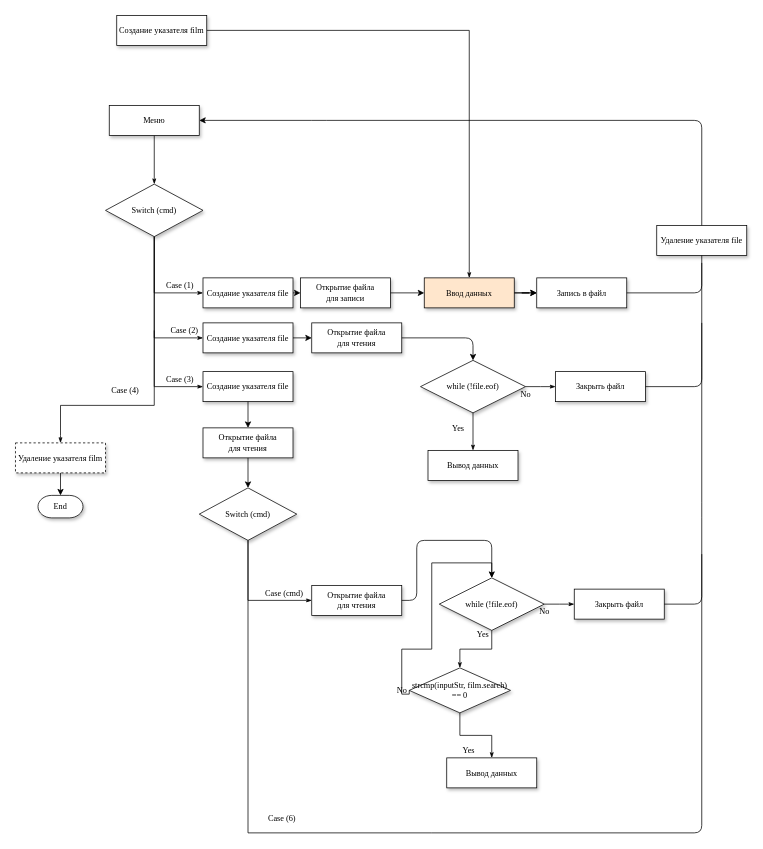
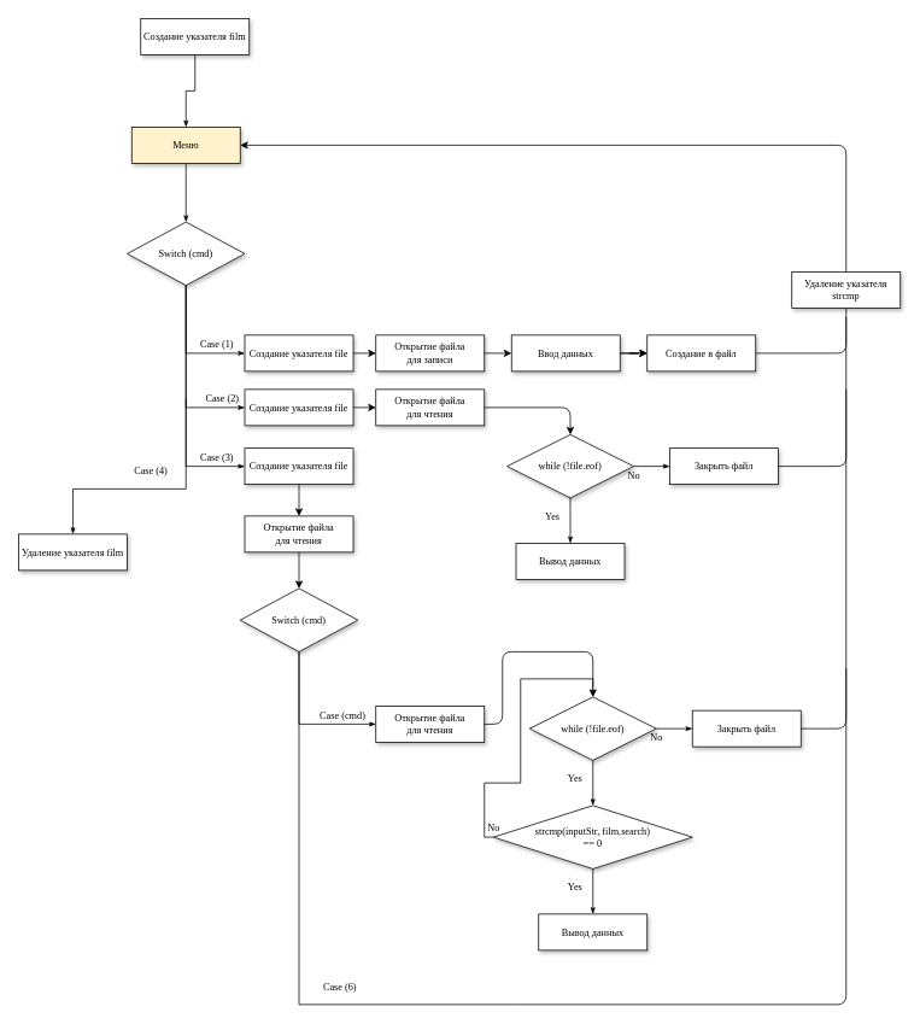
  <mxCell id="0" />
  <mxCell id="1" parent="0" />
  <mxCell id="2" style="edgeStyle=orthogonalEdgeStyle;rounded=0;html=1;labelBackgroundColor=none;startSize=5;endArrow=classicThin;endFill=1;endSize=5;jettySize=auto;orthogonalLoop=1;strokeWidth=1;fontFamily=Verdana;fontSize=11;" parent="1" source="3" target="5" edge="1"><mxGeometry relative="1" as="geometry" /></mxCell>
- <mxCell id="3" value="Меню" style="whiteSpace=wrap;html=1;rounded=0;shadow=1;labelBackgroundColor=none;strokeWidth=1;fontFamily=Verdana;fontSize=11;align=center;" parent="1" vertex="1"><mxGeometry x="145" y="140" width="120" height="40" as="geometry" /></mxCell>
+ <mxCell id="3" value="Меню" style="whiteSpace=wrap;html=1;rounded=0;shadow=1;labelBackgroundColor=none;strokeWidth=1;fontFamily=Verdana;fontSize=11;align=center;fillColor=#fff2cc;" parent="1" vertex="1"><mxGeometry x="145" y="140" width="120" height="40" as="geometry" /></mxCell>
  <mxCell id="4" value="Case (1)" style="edgeStyle=orthogonalEdgeStyle;rounded=0;html=1;labelBackgroundColor=none;startSize=5;endArrow=classicThin;endFill=1;endSize=5;jettySize=auto;orthogonalLoop=1;strokeWidth=1;fontFamily=Verdana;fontSize=11;entryX=0;entryY=0.5;entryDx=0;entryDy=0;" parent="1" source="5" target="44" edge="1"><mxGeometry x="0.556" y="10" relative="1" as="geometry"><mxPoint as="offset" /><mxPoint x="255" y="390" as="targetPoint" /><Array as="points"><mxPoint x="205" y="390" /></Array></mxGeometry></mxCell>
  <mxCell id="5" value="Switch (cmd)" style="rhombus;whiteSpace=wrap;html=1;rounded=0;shadow=1;labelBackgroundColor=none;strokeWidth=1;fontFamily=Verdana;fontSize=11;align=center;" parent="1" vertex="1"><mxGeometry x="140" y="245" width="130" height="70" as="geometry" /></mxCell>
- <mxCell id="6" value="End" style="strokeWidth=1;html=1;shape=mxgraph.flowchart.terminator;whiteSpace=wrap;rounded=0;shadow=1;labelBackgroundColor=none;fontFamily=Verdana;fontSize=11;align=center;" parent="1" vertex="1"><mxGeometry x="50" y="660" width="60" height="30" as="geometry" /></mxCell>
  <mxCell id="7" value="Case (2)" style="edgeStyle=orthogonalEdgeStyle;rounded=0;html=1;labelBackgroundColor=none;startSize=5;endArrow=classicThin;endFill=1;endSize=5;jettySize=auto;orthogonalLoop=1;strokeWidth=1;fontFamily=Verdana;fontSize=11;exitX=0.5;exitY=1;exitDx=0;exitDy=0;entryX=0;entryY=0.5;entryDx=0;entryDy=0;" parent="1" source="5" target="47" edge="1"><mxGeometry x="0.75" y="10" relative="1" as="geometry"><mxPoint as="offset" /><mxPoint x="205" y="370" as="sourcePoint" /><mxPoint x="255" y="450" as="targetPoint" /><Array as="points"><mxPoint x="205" y="450" /></Array></mxGeometry></mxCell>
  <mxCell id="8" value="Case (3)" style="edgeStyle=orthogonalEdgeStyle;rounded=0;html=1;labelBackgroundColor=none;startSize=5;endArrow=classicThin;endFill=1;endSize=5;jettySize=auto;orthogonalLoop=1;strokeWidth=1;fontFamily=Verdana;fontSize=11;entryX=0;entryY=0.5;entryDx=0;entryDy=0;" parent="1" target="49" edge="1"><mxGeometry x="0.556" y="10" relative="1" as="geometry"><mxPoint as="offset" /><mxPoint x="205" y="440" as="sourcePoint" /><mxPoint x="265" y="515" as="targetPoint" /><Array as="points"><mxPoint x="205" y="515" /></Array></mxGeometry></mxCell>
  <mxCell id="9" value="Case (4)" style="edgeStyle=orthogonalEdgeStyle;rounded=0;html=1;labelBackgroundColor=none;startSize=5;endArrow=classicThin;endFill=1;endSize=5;jettySize=auto;orthogonalLoop=1;strokeWidth=1;fontFamily=Verdana;fontSize=11;entryX=0.5;entryY=0;entryDx=0;entryDy=0;exitX=0.5;exitY=1;exitDx=0;exitDy=0;" parent="1" source="5" target="51" edge="1"><mxGeometry x="0.326" y="-20" relative="1" as="geometry"><mxPoint x="1" as="offset" /><mxPoint x="205" y="450" as="sourcePoint" /><mxPoint x="140" y="540" as="targetPoint" /><Array as="points"><mxPoint x="205" y="540" /><mxPoint x="80" y="540" /><mxPoint x="80" y="580" /></Array></mxGeometry></mxCell>
- <mxCell id="10" value="Открытие файла&lt;br&gt;для записи" style="whiteSpace=wrap;html=1;rounded=0;shadow=1;labelBackgroundColor=none;strokeWidth=1;fontFamily=Verdana;fontSize=11;align=center;" parent="1" vertex="1"><mxGeometry x="400" y="370" width="120" height="40" as="geometry" /></mxCell>
+ <mxCell id="10" value="Открытие файла&lt;br&gt;для записи" style="whiteSpace=wrap;html=1;rounded=0;shadow=1;labelBackgroundColor=none;strokeWidth=1;fontFamily=Verdana;fontSize=11;align=center;" parent="1" vertex="1"><mxGeometry x="415" y="370" width="120" height="40" as="geometry" /></mxCell>
  <mxCell id="11" value="" style="endArrow=classic;html=1;fontSize=11;exitX=1;exitY=0.5;exitDx=0;exitDy=0;entryX=0;entryY=0.5;entryDx=0;entryDy=0;" parent="1" source="10" target="13" edge="1"><mxGeometry width="50" height="50" relative="1" as="geometry"><mxPoint x="330" y="540" as="sourcePoint" /><mxPoint x="550" y="390" as="targetPoint" /></mxGeometry></mxCell>
  <mxCell id="12" value="" style="edgeStyle=orthogonalEdgeStyle;rounded=0;orthogonalLoop=1;jettySize=auto;html=1;fontSize=11;exitX=1;exitY=0.5;exitDx=0;exitDy=0;" parent="1" source="13" target="15" edge="1"><mxGeometry relative="1" as="geometry" /></mxCell>
- <mxCell id="13" value="Ввод данных" style="whiteSpace=wrap;html=1;rounded=0;shadow=1;labelBackgroundColor=none;strokeWidth=1;fontFamily=Verdana;fontSize=11;align=center;fillColor=#ffe6cc;" parent="1" vertex="1"><mxGeometry x="565" y="370" width="120" height="40" as="geometry" /></mxCell>
+ <mxCell id="13" value="Ввод данных" style="whiteSpace=wrap;html=1;rounded=0;shadow=1;labelBackgroundColor=none;strokeWidth=1;fontFamily=Verdana;fontSize=11;align=center;" parent="1" vertex="1"><mxGeometry x="565" y="370" width="120" height="40" as="geometry" /></mxCell>
  <mxCell id="14" value="" style="endArrow=classic;html=1;fontSize=11;entryX=0;entryY=0.5;entryDx=0;entryDy=0;" parent="1" source="13" target="15" edge="1"><mxGeometry width="50" height="50" relative="1" as="geometry"><mxPoint x="670" y="390" as="sourcePoint" /><mxPoint x="715" y="390" as="targetPoint" /></mxGeometry></mxCell>
- <mxCell id="15" value="Запись в файл" style="whiteSpace=wrap;html=1;rounded=0;shadow=1;labelBackgroundColor=none;strokeWidth=1;fontFamily=Verdana;fontSize=11;align=center;" parent="1" vertex="1"><mxGeometry x="715" y="370" width="120" height="40" as="geometry" /></mxCell>
+ <mxCell id="15" value="Создание в файл" style="whiteSpace=wrap;html=1;rounded=0;shadow=1;labelBackgroundColor=none;strokeWidth=1;fontFamily=Verdana;fontSize=11;align=center;" parent="1" vertex="1"><mxGeometry x="715" y="370" width="120" height="40" as="geometry" /></mxCell>
  <mxCell id="16" value="" style="endArrow=classic;html=1;fontSize=11;exitX=1;exitY=0.5;exitDx=0;exitDy=0;entryX=1;entryY=0.5;entryDx=0;entryDy=0;" parent="1" source="15" target="3" edge="1"><mxGeometry width="50" height="50" relative="1" as="geometry"><mxPoint x="425" y="430" as="sourcePoint" /><mxPoint x="785" y="280" as="targetPoint" /><Array as="points"><mxPoint x="935" y="390" /><mxPoint x="935" y="160" /><mxPoint x="425" y="160" /></Array></mxGeometry></mxCell>
  <mxCell id="17" value="Открытие файла&lt;br&gt;для чтения" style="whiteSpace=wrap;html=1;rounded=0;shadow=1;labelBackgroundColor=none;strokeWidth=1;fontFamily=Verdana;fontSize=11;align=center;" parent="1" vertex="1"><mxGeometry x="415" y="430" width="120" height="40" as="geometry" /></mxCell>
  <mxCell id="18" value="" style="endArrow=classic;html=1;fontSize=11;exitX=1;exitY=0.5;exitDx=0;exitDy=0;entryX=0.5;entryY=0;entryDx=0;entryDy=0;" parent="1" source="17" target="21" edge="1"><mxGeometry width="50" height="50" relative="1" as="geometry"><mxPoint x="360" y="600" as="sourcePoint" /><mxPoint x="580" y="450" as="targetPoint" /><Array as="points"><mxPoint x="630" y="450" /></Array></mxGeometry></mxCell>
  <mxCell id="19" value="Вывод данных" style="whiteSpace=wrap;html=1;rounded=0;shadow=1;labelBackgroundColor=none;strokeWidth=1;fontFamily=Verdana;fontSize=11;align=center;" parent="1" vertex="1"><mxGeometry x="570" y="600" width="120" height="40" as="geometry" /></mxCell>
  <mxCell id="20" value="Закрыть файл" style="whiteSpace=wrap;html=1;rounded=0;shadow=1;labelBackgroundColor=none;strokeWidth=1;fontFamily=Verdana;fontSize=11;align=center;" parent="1" vertex="1"><mxGeometry x="740" y="495" width="120" height="40" as="geometry" /></mxCell>
  <mxCell id="21" value="while (!file.eof)" style="rhombus;whiteSpace=wrap;html=1;rounded=0;shadow=1;labelBackgroundColor=none;strokeWidth=1;fontFamily=Verdana;fontSize=11;align=center;" parent="1" vertex="1"><mxGeometry x="560" y="480" width="140" height="70" as="geometry" /></mxCell>
  <mxCell id="22" value="Yes" style="edgeStyle=orthogonalEdgeStyle;rounded=0;html=1;labelBackgroundColor=none;startSize=5;endArrow=classicThin;endFill=1;endSize=5;jettySize=auto;orthogonalLoop=1;strokeWidth=1;fontFamily=Verdana;fontSize=11;exitX=0.5;exitY=1;exitDx=0;exitDy=0;entryX=0.5;entryY=0;entryDx=0;entryDy=0;" parent="1" source="21" target="19" edge="1"><mxGeometry x="-0.2" y="-20" relative="1" as="geometry"><mxPoint as="offset" /><mxPoint x="360" y="690" as="sourcePoint" /><mxPoint x="360" y="730" as="targetPoint" /></mxGeometry></mxCell>
  <mxCell id="23" value="No" style="edgeStyle=orthogonalEdgeStyle;rounded=0;html=1;labelBackgroundColor=none;startSize=5;endArrow=classicThin;endFill=1;endSize=5;jettySize=auto;orthogonalLoop=1;strokeWidth=1;fontFamily=Verdana;fontSize=11;exitX=1;exitY=0.5;exitDx=0;exitDy=0;" parent="1" source="21" edge="1"><mxGeometry x="-1" y="-10" relative="1" as="geometry"><mxPoint as="offset" /><mxPoint x="370" y="700" as="sourcePoint" /><mxPoint x="740" y="515" as="targetPoint" /></mxGeometry></mxCell>
  <mxCell id="24" value="" style="endArrow=none;html=1;fontSize=11;exitX=1;exitY=0.5;exitDx=0;exitDy=0;" parent="1" source="20" edge="1"><mxGeometry width="50" height="50" relative="1" as="geometry"><mxPoint x="565" y="570" as="sourcePoint" /><mxPoint x="935" y="430" as="targetPoint" /><Array as="points"><mxPoint x="935" y="515" /></Array></mxGeometry></mxCell>
  <mxCell id="25" value="Открытие файла&lt;br&gt;для чтения" style="whiteSpace=wrap;html=1;rounded=0;shadow=1;labelBackgroundColor=none;strokeWidth=1;fontFamily=Verdana;fontSize=11;align=center;" parent="1" vertex="1"><mxGeometry x="270" y="570" width="120" height="40" as="geometry" /></mxCell>
  <mxCell id="26" value="Case (cmd)" style="edgeStyle=orthogonalEdgeStyle;rounded=0;html=1;labelBackgroundColor=none;startSize=5;endArrow=classicThin;endFill=1;endSize=5;jettySize=auto;orthogonalLoop=1;strokeWidth=1;fontFamily=Verdana;fontSize=11;entryX=0;entryY=0.5;entryDx=0;entryDy=0;" parent="1" source="27" target="30" edge="1"><mxGeometry x="0.556" y="10" relative="1" as="geometry"><mxPoint as="offset" /><mxPoint x="395" y="795" as="targetPoint" /><Array as="points"><mxPoint x="330" y="800" /></Array></mxGeometry></mxCell>
  <mxCell id="27" value="Switch (cmd)" style="rhombus;whiteSpace=wrap;html=1;rounded=0;shadow=1;labelBackgroundColor=none;strokeWidth=1;fontFamily=Verdana;fontSize=11;align=center;" parent="1" vertex="1"><mxGeometry x="265" y="650" width="130" height="70" as="geometry" /></mxCell>
  <mxCell id="28" value="" style="endArrow=classic;html=1;fontSize=11;entryX=0.5;entryY=0;entryDx=0;entryDy=0;exitX=0.5;exitY=1;exitDx=0;exitDy=0;" parent="1" source="25" target="27" edge="1"><mxGeometry width="50" height="50" relative="1" as="geometry"><mxPoint x="335" y="540" as="sourcePoint" /><mxPoint x="485" y="650" as="targetPoint" /></mxGeometry></mxCell>
  <mxCell id="29" value="Case (6)" style="edgeStyle=orthogonalEdgeStyle;rounded=0;html=1;labelBackgroundColor=none;startSize=5;endArrow=none;endFill=0;endSize=5;jettySize=auto;orthogonalLoop=1;strokeWidth=1;fontFamily=Verdana;fontSize=11;exitX=0.5;exitY=1;exitDx=0;exitDy=0;" parent="1" source="27" edge="1"><mxGeometry x="0.165" y="45" relative="1" as="geometry"><mxPoint as="offset" /><mxPoint x="330" y="1010" as="sourcePoint" /><mxPoint x="575" y="1110" as="targetPoint" /><Array as="points"><mxPoint x="330" y="1110" /></Array></mxGeometry></mxCell>
  <mxCell id="30" value="Открытие файла&lt;br&gt;для чтения" style="whiteSpace=wrap;html=1;rounded=0;shadow=1;labelBackgroundColor=none;strokeWidth=1;fontFamily=Verdana;fontSize=11;align=center;" parent="1" vertex="1"><mxGeometry x="415" y="780" width="120" height="40" as="geometry" /></mxCell>
  <mxCell id="31" value="Закрыть файл" style="whiteSpace=wrap;html=1;rounded=0;shadow=1;labelBackgroundColor=none;strokeWidth=1;fontFamily=Verdana;fontSize=11;align=center;" parent="1" vertex="1"><mxGeometry x="765" y="785" width="120" height="40" as="geometry" /></mxCell>
  <mxCell id="32" value="while (!file.eof)" style="rhombus;whiteSpace=wrap;html=1;rounded=0;shadow=1;labelBackgroundColor=none;strokeWidth=1;fontFamily=Verdana;fontSize=11;align=center;" parent="1" vertex="1"><mxGeometry x="585" y="770" width="140" height="70" as="geometry" /></mxCell>
  <mxCell id="33" value="Yes" style="edgeStyle=orthogonalEdgeStyle;rounded=0;html=1;labelBackgroundColor=none;startSize=5;endArrow=classicThin;endFill=1;endSize=5;jettySize=auto;orthogonalLoop=1;strokeWidth=1;fontFamily=Verdana;fontSize=11;exitX=0.5;exitY=1;exitDx=0;exitDy=0;entryX=0.5;entryY=0;entryDx=0;entryDy=0;" parent="1" source="32" target="37" edge="1"><mxGeometry x="-0.2" y="-20" relative="1" as="geometry"><mxPoint as="offset" /><mxPoint x="385" y="980" as="sourcePoint" /><mxPoint x="655" y="890" as="targetPoint" /></mxGeometry></mxCell>
  <mxCell id="34" value="No" style="edgeStyle=orthogonalEdgeStyle;rounded=0;html=1;labelBackgroundColor=none;startSize=5;endArrow=classicThin;endFill=1;endSize=5;jettySize=auto;orthogonalLoop=1;strokeWidth=1;fontFamily=Verdana;fontSize=11;exitX=1;exitY=0.5;exitDx=0;exitDy=0;" parent="1" source="32" edge="1"><mxGeometry x="-1" y="-10" relative="1" as="geometry"><mxPoint as="offset" /><mxPoint x="395" y="990" as="sourcePoint" /><mxPoint x="765" y="805" as="targetPoint" /></mxGeometry></mxCell>
  <mxCell id="35" value="" style="endArrow=classic;html=1;fontSize=11;entryX=0.5;entryY=0;entryDx=0;entryDy=0;exitX=1;exitY=0.5;exitDx=0;exitDy=0;" parent="1" source="30" target="32" edge="1"><mxGeometry width="50" height="50" relative="1" as="geometry"><mxPoint x="495" y="910" as="sourcePoint" /><mxPoint x="545" y="860" as="targetPoint" /><Array as="points"><mxPoint x="555" y="800" /><mxPoint x="555" y="720" /><mxPoint x="655" y="720" /></Array></mxGeometry></mxCell>
  <mxCell id="36" value="Вывод данных" style="whiteSpace=wrap;html=1;rounded=0;shadow=1;labelBackgroundColor=none;strokeWidth=1;fontFamily=Verdana;fontSize=11;align=center;" parent="1" vertex="1"><mxGeometry x="595" y="1010" width="120" height="40" as="geometry" /></mxCell>
- <mxCell id="37" value="strcmp(inputStr, film.search)&lt;br&gt;== 0" style="rhombus;whiteSpace=wrap;html=1;rounded=0;shadow=1;labelBackgroundColor=none;strokeWidth=1;fontFamily=Verdana;fontSize=11;align=center;" parent="1" vertex="1"><mxGeometry x="545" y="890" width="135" height="60" as="geometry" /></mxCell>
+ <mxCell id="37" value="strcmp(inputStr, film.search)&lt;br&gt;== 0" style="rhombus;whiteSpace=wrap;html=1;rounded=0;shadow=1;labelBackgroundColor=none;strokeWidth=1;fontFamily=Verdana;fontSize=11;align=center;" parent="1" vertex="1"><mxGeometry x="545" y="890" width="220" height="70" as="geometry" /></mxCell>
  <mxCell id="38" value="" style="endArrow=none;html=1;fontSize=11;exitX=1;exitY=0.5;exitDx=0;exitDy=0;" parent="1" source="31" edge="1"><mxGeometry width="50" height="50" relative="1" as="geometry"><mxPoint x="595" y="880" as="sourcePoint" /><mxPoint x="935" y="350" as="targetPoint" /><Array as="points"><mxPoint x="935" y="805" /><mxPoint x="935" y="680" /><mxPoint x="935" y="500" /></Array></mxGeometry></mxCell>
  <mxCell id="39" value="Yes" style="edgeStyle=orthogonalEdgeStyle;rounded=0;html=1;labelBackgroundColor=none;startSize=5;endArrow=classicThin;endFill=1;endSize=5;jettySize=auto;orthogonalLoop=1;strokeWidth=1;fontFamily=Verdana;fontSize=11;exitX=0.5;exitY=1;exitDx=0;exitDy=0;" parent="1" source="37" target="36" edge="1"><mxGeometry x="-0.2" y="-20" relative="1" as="geometry"><mxPoint as="offset" /><mxPoint x="665" y="850" as="sourcePoint" /><mxPoint x="665" y="900" as="targetPoint" /></mxGeometry></mxCell>
  <mxCell id="40" value="No" style="edgeStyle=orthogonalEdgeStyle;rounded=0;html=1;labelBackgroundColor=none;startSize=5;endArrow=classicThin;endFill=1;endSize=5;jettySize=auto;orthogonalLoop=1;strokeWidth=1;fontFamily=Verdana;fontSize=11;exitX=0;exitY=0.5;exitDx=0;exitDy=0;entryX=0.5;entryY=0;entryDx=0;entryDy=0;" parent="1" source="37" target="32" edge="1"><mxGeometry x="-1" y="-10" relative="1" as="geometry"><mxPoint as="offset" /><mxPoint x="735" y="815" as="sourcePoint" /><mxPoint x="775" y="815" as="targetPoint" /><Array as="points"><mxPoint x="535" y="925" /><mxPoint x="535" y="865" /><mxPoint x="575" y="865" /><mxPoint x="575" y="750" /><mxPoint x="655" y="750" /></Array></mxGeometry></mxCell>
  <mxCell id="41" value="" style="endArrow=none;html=1;fontSize=11;exitX=1;exitY=0.5;exitDx=0;exitDy=0;" parent="1" edge="1"><mxGeometry width="50" height="50" relative="1" as="geometry"><mxPoint x="575" y="1110" as="sourcePoint" /><mxPoint x="935" y="738.333" as="targetPoint" /><Array as="points"><mxPoint x="935" y="1110" /></Array></mxGeometry></mxCell>
- <mxCell id="42" style="edgeStyle=orthogonalEdgeStyle;rounded=0;html=1;labelBackgroundColor=none;startSize=5;endArrow=classicThin;endFill=1;endSize=5;jettySize=auto;orthogonalLoop=1;strokeWidth=1;fontFamily=Verdana;fontSize=11;" parent="1" source="43" target="13" edge="1"><mxGeometry relative="1" as="geometry"><mxPoint x="205" y="140" as="targetPoint" /></mxGeometry></mxCell>
+ <mxCell id="42" style="edgeStyle=orthogonalEdgeStyle;rounded=0;html=1;labelBackgroundColor=none;startSize=5;endArrow=classicThin;endFill=1;endSize=5;jettySize=auto;orthogonalLoop=1;strokeWidth=1;fontFamily=Verdana;fontSize=11;" parent="1" source="43" target="3" edge="1"><mxGeometry relative="1" as="geometry"><mxPoint x="205" y="140" as="targetPoint" /></mxGeometry></mxCell>
  <mxCell id="43" value="Создание указателя film" style="whiteSpace=wrap;html=1;rounded=0;shadow=1;labelBackgroundColor=none;strokeWidth=1;fontFamily=Verdana;fontSize=11;align=center;" parent="1" vertex="1"><mxGeometry x="155" y="20" width="120" height="40" as="geometry" /></mxCell>
  <mxCell id="44" value="Создание указателя file" style="whiteSpace=wrap;html=1;rounded=0;shadow=1;labelBackgroundColor=none;strokeWidth=1;fontFamily=Verdana;fontSize=11;align=center;" parent="1" vertex="1"><mxGeometry x="270" y="370" width="120" height="40" as="geometry" /></mxCell>
  <mxCell id="45" value="" style="endArrow=classic;html=1;fontSize=11;entryX=0;entryY=0.5;entryDx=0;entryDy=0;" parent="1" source="44" target="10" edge="1"><mxGeometry width="50" height="50" relative="1" as="geometry"><mxPoint x="390" y="389.76" as="sourcePoint" /><mxPoint x="420" y="389.76" as="targetPoint" /></mxGeometry></mxCell>
- <mxCell id="46" value="Удаление указателя file" style="whiteSpace=wrap;html=1;rounded=0;shadow=1;labelBackgroundColor=none;strokeWidth=1;fontFamily=Verdana;fontSize=11;align=center;" parent="1" vertex="1"><mxGeometry x="875" y="300" width="120" height="40" as="geometry" /></mxCell>
+ <mxCell id="46" value="Удаление указателя strcmp" style="whiteSpace=wrap;html=1;rounded=0;shadow=1;labelBackgroundColor=none;strokeWidth=1;fontFamily=Verdana;fontSize=11;align=center;" parent="1" vertex="1"><mxGeometry x="875" y="300" width="120" height="40" as="geometry" /></mxCell>
  <mxCell id="47" value="Создание указателя file" style="whiteSpace=wrap;html=1;rounded=0;shadow=1;labelBackgroundColor=none;strokeWidth=1;fontFamily=Verdana;fontSize=11;align=center;" parent="1" vertex="1"><mxGeometry x="270" y="430" width="120" height="40" as="geometry" /></mxCell>
  <mxCell id="48" value="" style="endArrow=classic;html=1;fontSize=11;" parent="1" source="47" target="17" edge="1"><mxGeometry width="50" height="50" relative="1" as="geometry"><mxPoint x="390" y="449.76" as="sourcePoint" /><mxPoint x="415" y="450" as="targetPoint" /></mxGeometry></mxCell>
  <mxCell id="49" value="Создание указателя file" style="whiteSpace=wrap;html=1;rounded=0;shadow=1;labelBackgroundColor=none;strokeWidth=1;fontFamily=Verdana;fontSize=11;align=center;" parent="1" vertex="1"><mxGeometry x="270" y="495" width="120" height="40" as="geometry" /></mxCell>
  <mxCell id="50" value="" style="endArrow=classic;html=1;fontSize=11;entryX=0.5;entryY=0;entryDx=0;entryDy=0;exitX=0.5;exitY=1;exitDx=0;exitDy=0;" parent="1" source="49" target="25" edge="1"><mxGeometry width="50" height="50" relative="1" as="geometry"><mxPoint x="510" y="554.76" as="sourcePoint" /><mxPoint x="535" y="555" as="targetPoint" /></mxGeometry></mxCell>
- <mxCell id="51" value="Удаление указателя film" style="whiteSpace=wrap;html=1;rounded=0;shadow=1;labelBackgroundColor=none;strokeWidth=1;fontFamily=Verdana;fontSize=11;align=center;dashed=1;" parent="1" vertex="1"><mxGeometry x="20" y="590" width="120" height="40" as="geometry" /></mxCell>
- <mxCell id="52" value="" style="endArrow=classic;html=1;fontSize=11;exitX=0.5;exitY=1;exitDx=0;exitDy=0;" parent="1" source="51" target="6" edge="1"><mxGeometry width="50" height="50" relative="1" as="geometry"><mxPoint x="340" y="620" as="sourcePoint" /><mxPoint x="340" y="660" as="targetPoint" /></mxGeometry></mxCell>
+ <mxCell id="51" value="Удаление указателя film" style="whiteSpace=wrap;html=1;rounded=0;shadow=1;labelBackgroundColor=none;strokeWidth=1;fontFamily=Verdana;fontSize=11;align=center;" parent="1" vertex="1"><mxGeometry x="20" y="590" width="120" height="40" as="geometry" /></mxCell>
